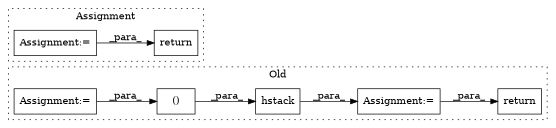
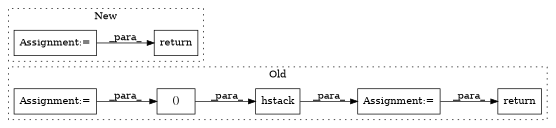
  digraph {
    rankdir=LR
    node [a=7 l=1 shape=box]
    n1 [a=32 l="7,1" label=hstack s="2714,2776"]
    n2 [a=41 l=7 label=return s=2847]
    n3 [label="Assignment:=" s=2707]
    n4 [a=106 l=24 label="()" s=2747]
    n5 [label="Assignment:=" s=2695]
    n6 [a=41 l=7 label=return s=2828]
    n7 [label="Assignment:=" s=2800]
    subgraph cluster_1 {
      label=Old
      style=dotted
      n1
      n2
      n3
      n4
      n5
    }
    subgraph cluster_2 {
-     label=Assignment
+     label=New
      style=dotted
      n6
      n7
    }
    n1 -> n3 [label=_para_]
    n3 -> n2 [label=_para_]
    n4 -> n1 [label=_para_]
    n5 -> n4 [label=_para_]
    n7 -> n6 [label=_para_]
  }
